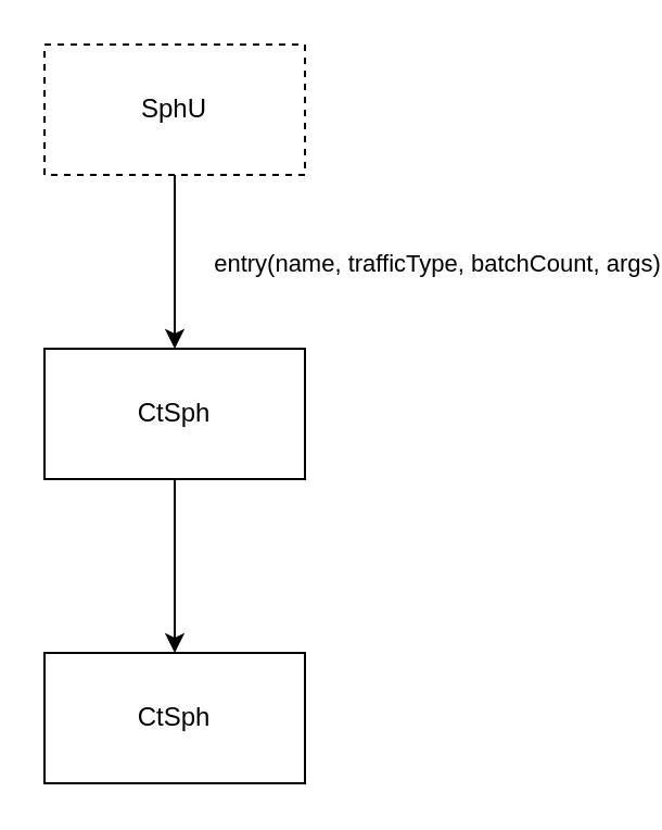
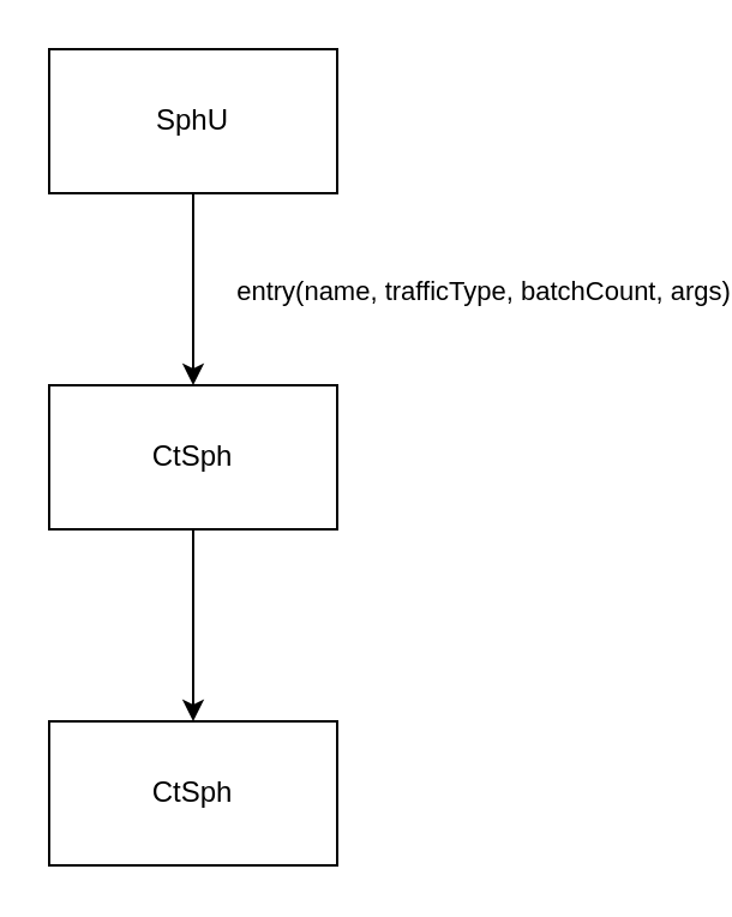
  <mxCell id="0" />
  <mxCell id="1" parent="0" />
  <mxCell id="2" style="edgeStyle=orthogonalEdgeStyle;rounded=0;orthogonalLoop=1;jettySize=auto;html=1;" parent="1" source="4" target="6" edge="1"><mxGeometry relative="1" as="geometry" /></mxCell>
  <mxCell id="3" value="entry(name, trafficType, batchCount, args)" style="edgeLabel;html=1;align=center;verticalAlign=middle;resizable=0;points=[];" vertex="1" connectable="0" parent="2"><mxGeometry x="-0.154" y="-2" relative="1" as="geometry"><mxPoint x="122" y="6" as="offset" /></mxGeometry></mxCell>
- <mxCell id="4" value="SphU" style="rounded=0;whiteSpace=wrap;html=1;dashed=1;" parent="1" vertex="1"><mxGeometry x="20" y="20" width="120" height="60" as="geometry" /></mxCell>
+ <mxCell id="4" value="SphU" style="rounded=0;whiteSpace=wrap;html=1;" parent="1" vertex="1"><mxGeometry x="20" y="20" width="120" height="60" as="geometry" /></mxCell>
  <mxCell id="5" value="" style="edgeStyle=orthogonalEdgeStyle;rounded=0;orthogonalLoop=1;jettySize=auto;html=1;" edge="1" parent="1" source="6" target="7"><mxGeometry relative="1" as="geometry" /></mxCell>
  <mxCell id="6" value="CtSph" style="rounded=0;whiteSpace=wrap;html=1;" parent="1" vertex="1"><mxGeometry x="20" y="160" width="120" height="60" as="geometry" /></mxCell>
  <mxCell id="7" value="CtSph" style="rounded=0;whiteSpace=wrap;html=1;" vertex="1" parent="1"><mxGeometry x="20" y="300" width="120" height="60" as="geometry" /></mxCell>
